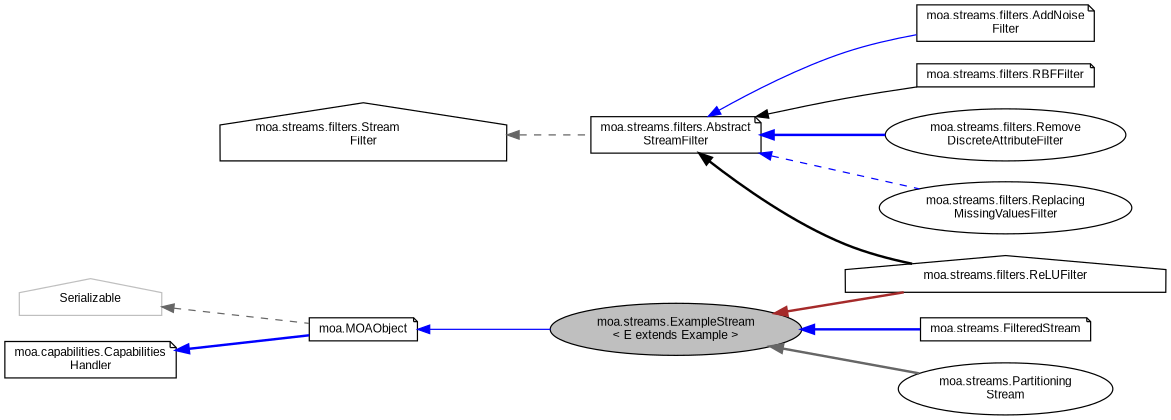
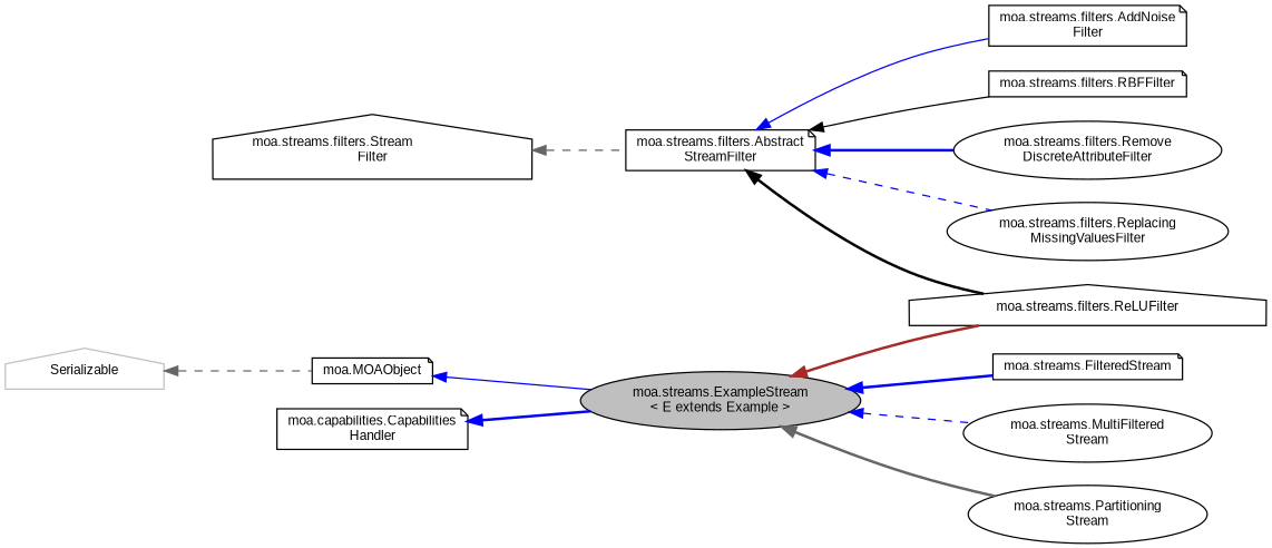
  digraph {
    fontname="Liberation Sans"
    rankdir=LR
    node [color=black fillcolor=white fontname="Liberation Sans" fontsize=10 shape=note style=filled]
    edge [color=blue dir=back fontname="Liberation Sans" fontsize=10 labelfontname=Helvetica labelfontsize=10 style=bold]
    n1 [fillcolor=grey75 fontcolor=black height=0.2 label="moa.streams.ExampleStream\l\< E extends Example \>" shape=ellipse width=0.4]
    n2 [height=0.2 label="moa.streams.FilteredStream" width=0.4]
+   n3 [height=0.2 label="moa.streams.MultiFiltered\lStream" shape=ellipse width=0.4]
    n4 [height=0.2 label="moa.streams.Partitioning\lStream" shape=ellipse width=0.4]
    n5 [height=0.2 label="moa.streams.filters.ReLUFilter" shape=house width=0.4]
    n6 [height=0.2 label="moa.streams.filters.Stream\lFilter" shape=house width=0.4]
    n7 [height=0.2 label="moa.streams.filters.Abstract\lStreamFilter" width=0.4]
    n8 [height=0.2 label="moa.MOAObject" width=0.4]
    n9 [color=grey75 height=0.2 label=Serializable shape=house width=0.4]
    n10 [height=0.2 label="moa.capabilities.Capabilities\lHandler" width=0.4]
    n11 [height=0.2 label="moa.streams.filters.AddNoise\lFilter" width=0.4]
    n12 [height=0.2 label="moa.streams.filters.RBFFilter" width=0.4]
    n13 [height=0.2 label="moa.streams.filters.Remove\lDiscreteAttributeFilter" shape=ellipse width=0.4]
    n14 [height=0.2 label="moa.streams.filters.Replacing\lMissingValuesFilter" shape=ellipse width=0.4]
    n1 -> n2
+   n1 -> n3 [style=dashed]
    n1 -> n4 [color=gray40]
    n1 -> n5 [color=brown]
    n6 -> n7 [color=gray40 style=dashed]
    n7 -> n5 [color=black]
    n7 -> n11 [style=solid]
    n7 -> n12 [color=black style=solid]
    n7 -> n13
    n7 -> n14 [style=dashed]
    n8 -> n1 [style=solid]
    n9 -> n8 [color=gray40 style=dashed]
-   n10 -> n8
+   n10 -> n1
  }
